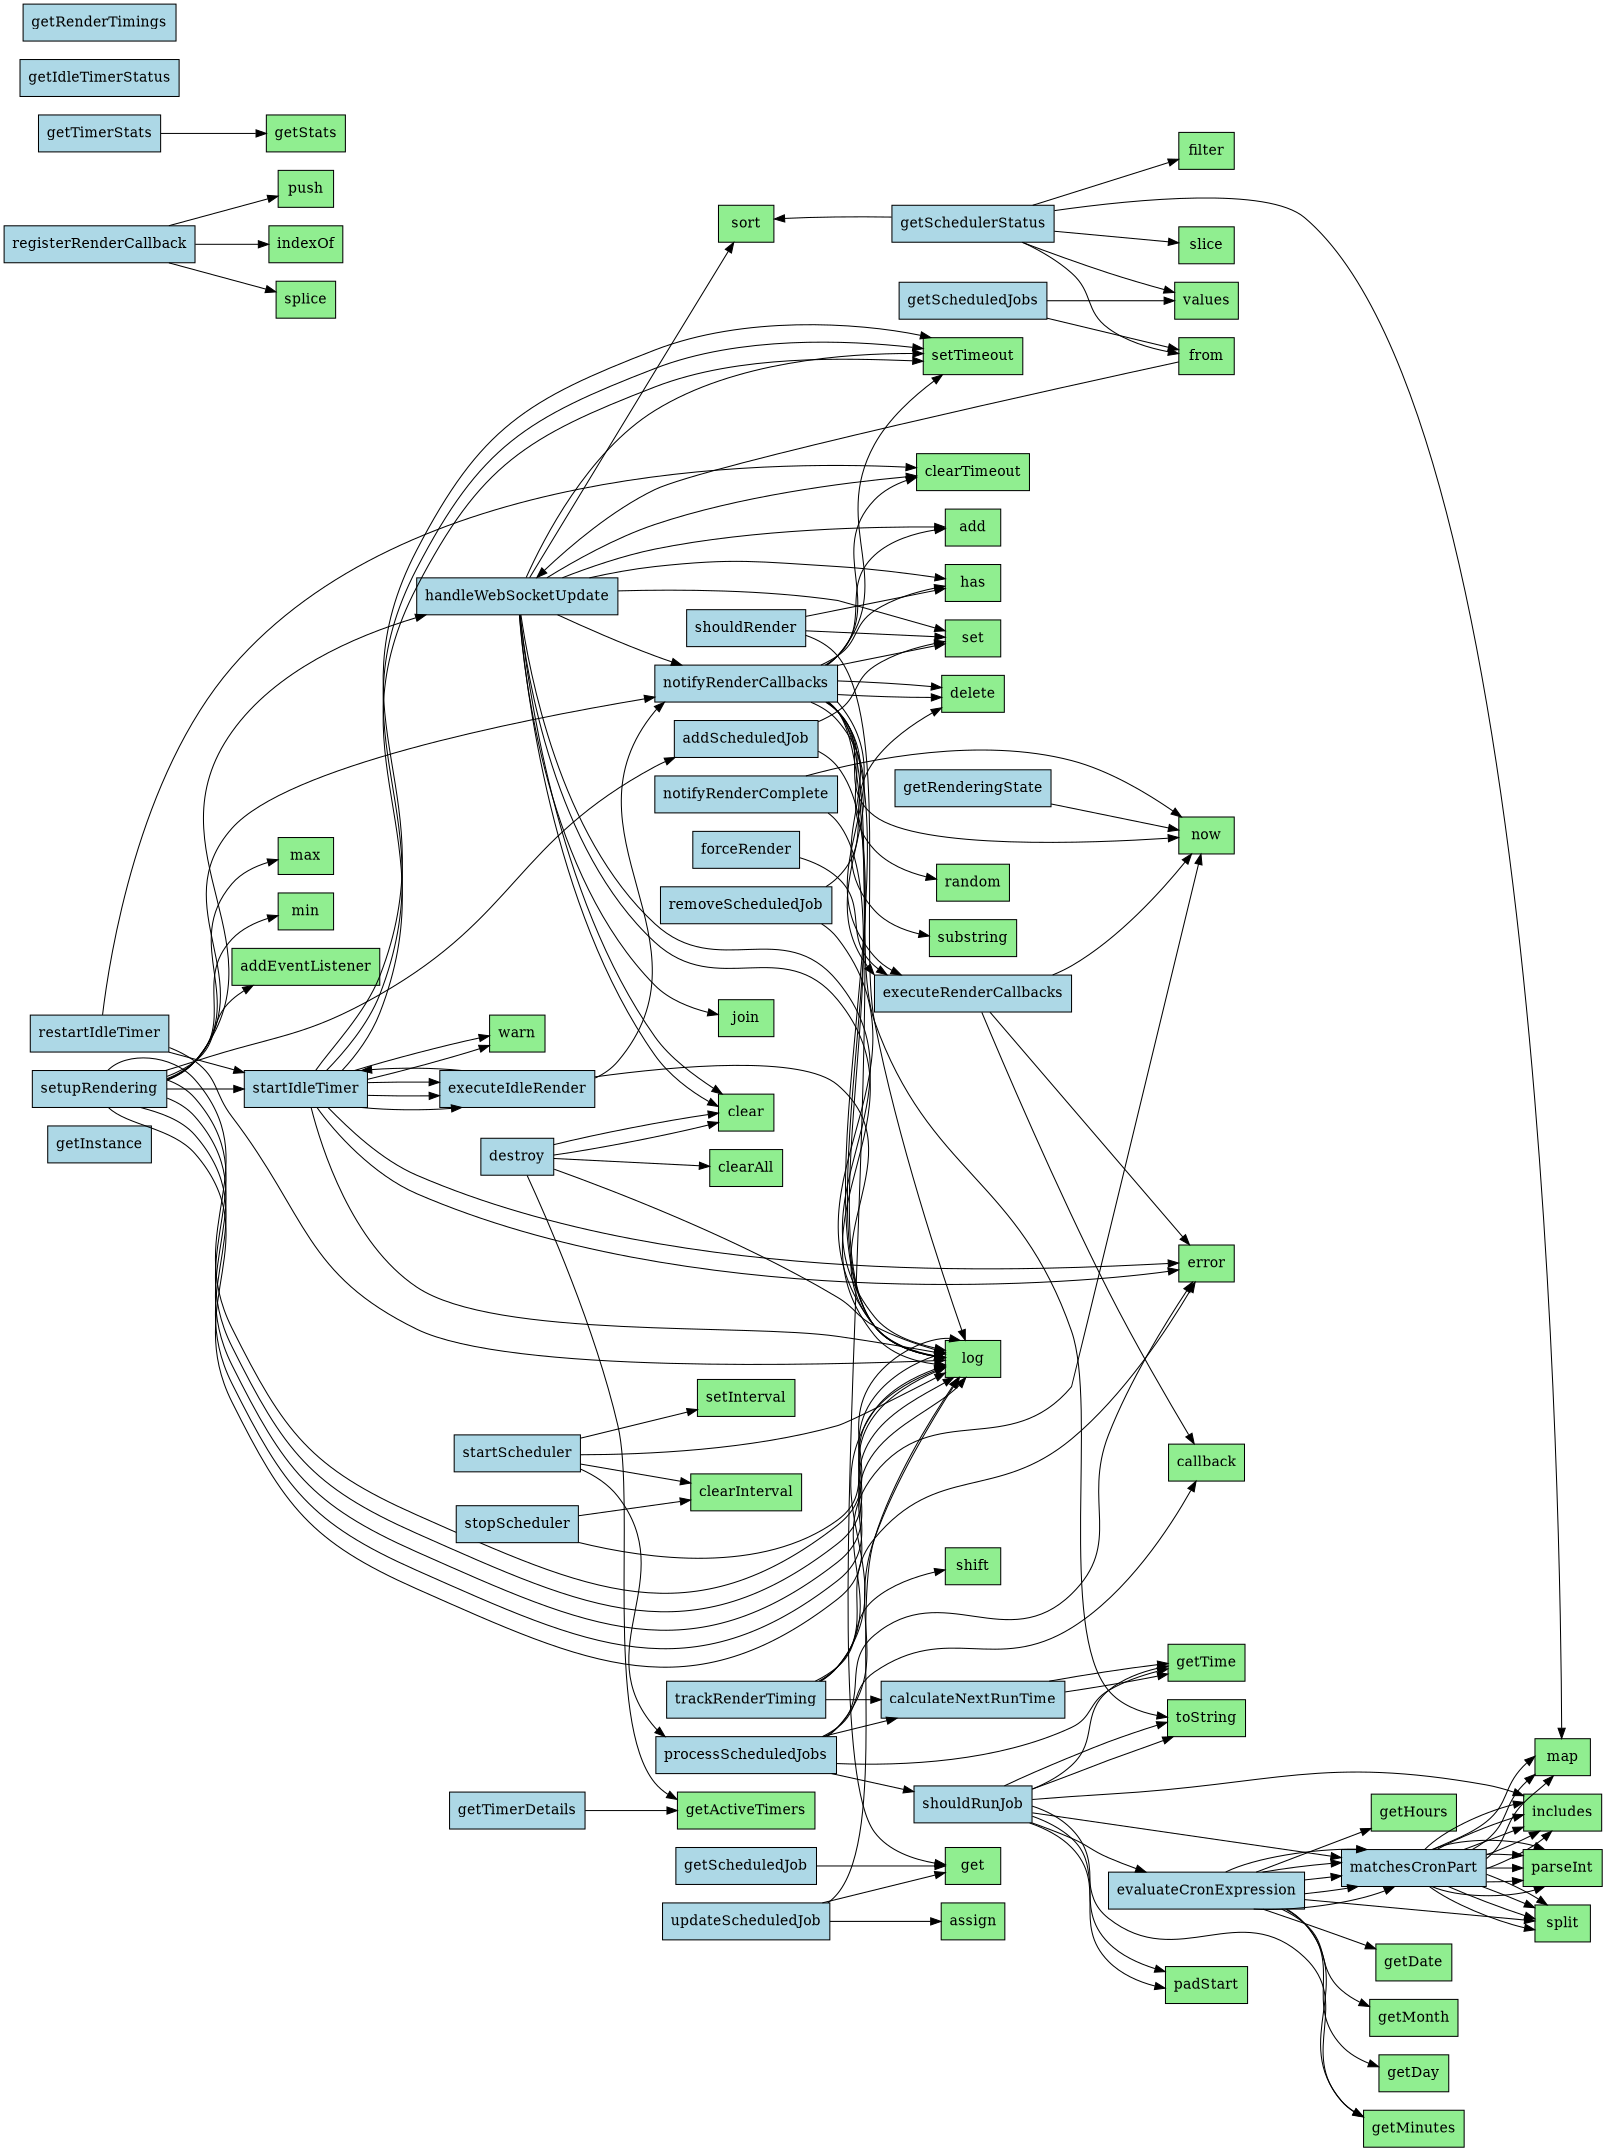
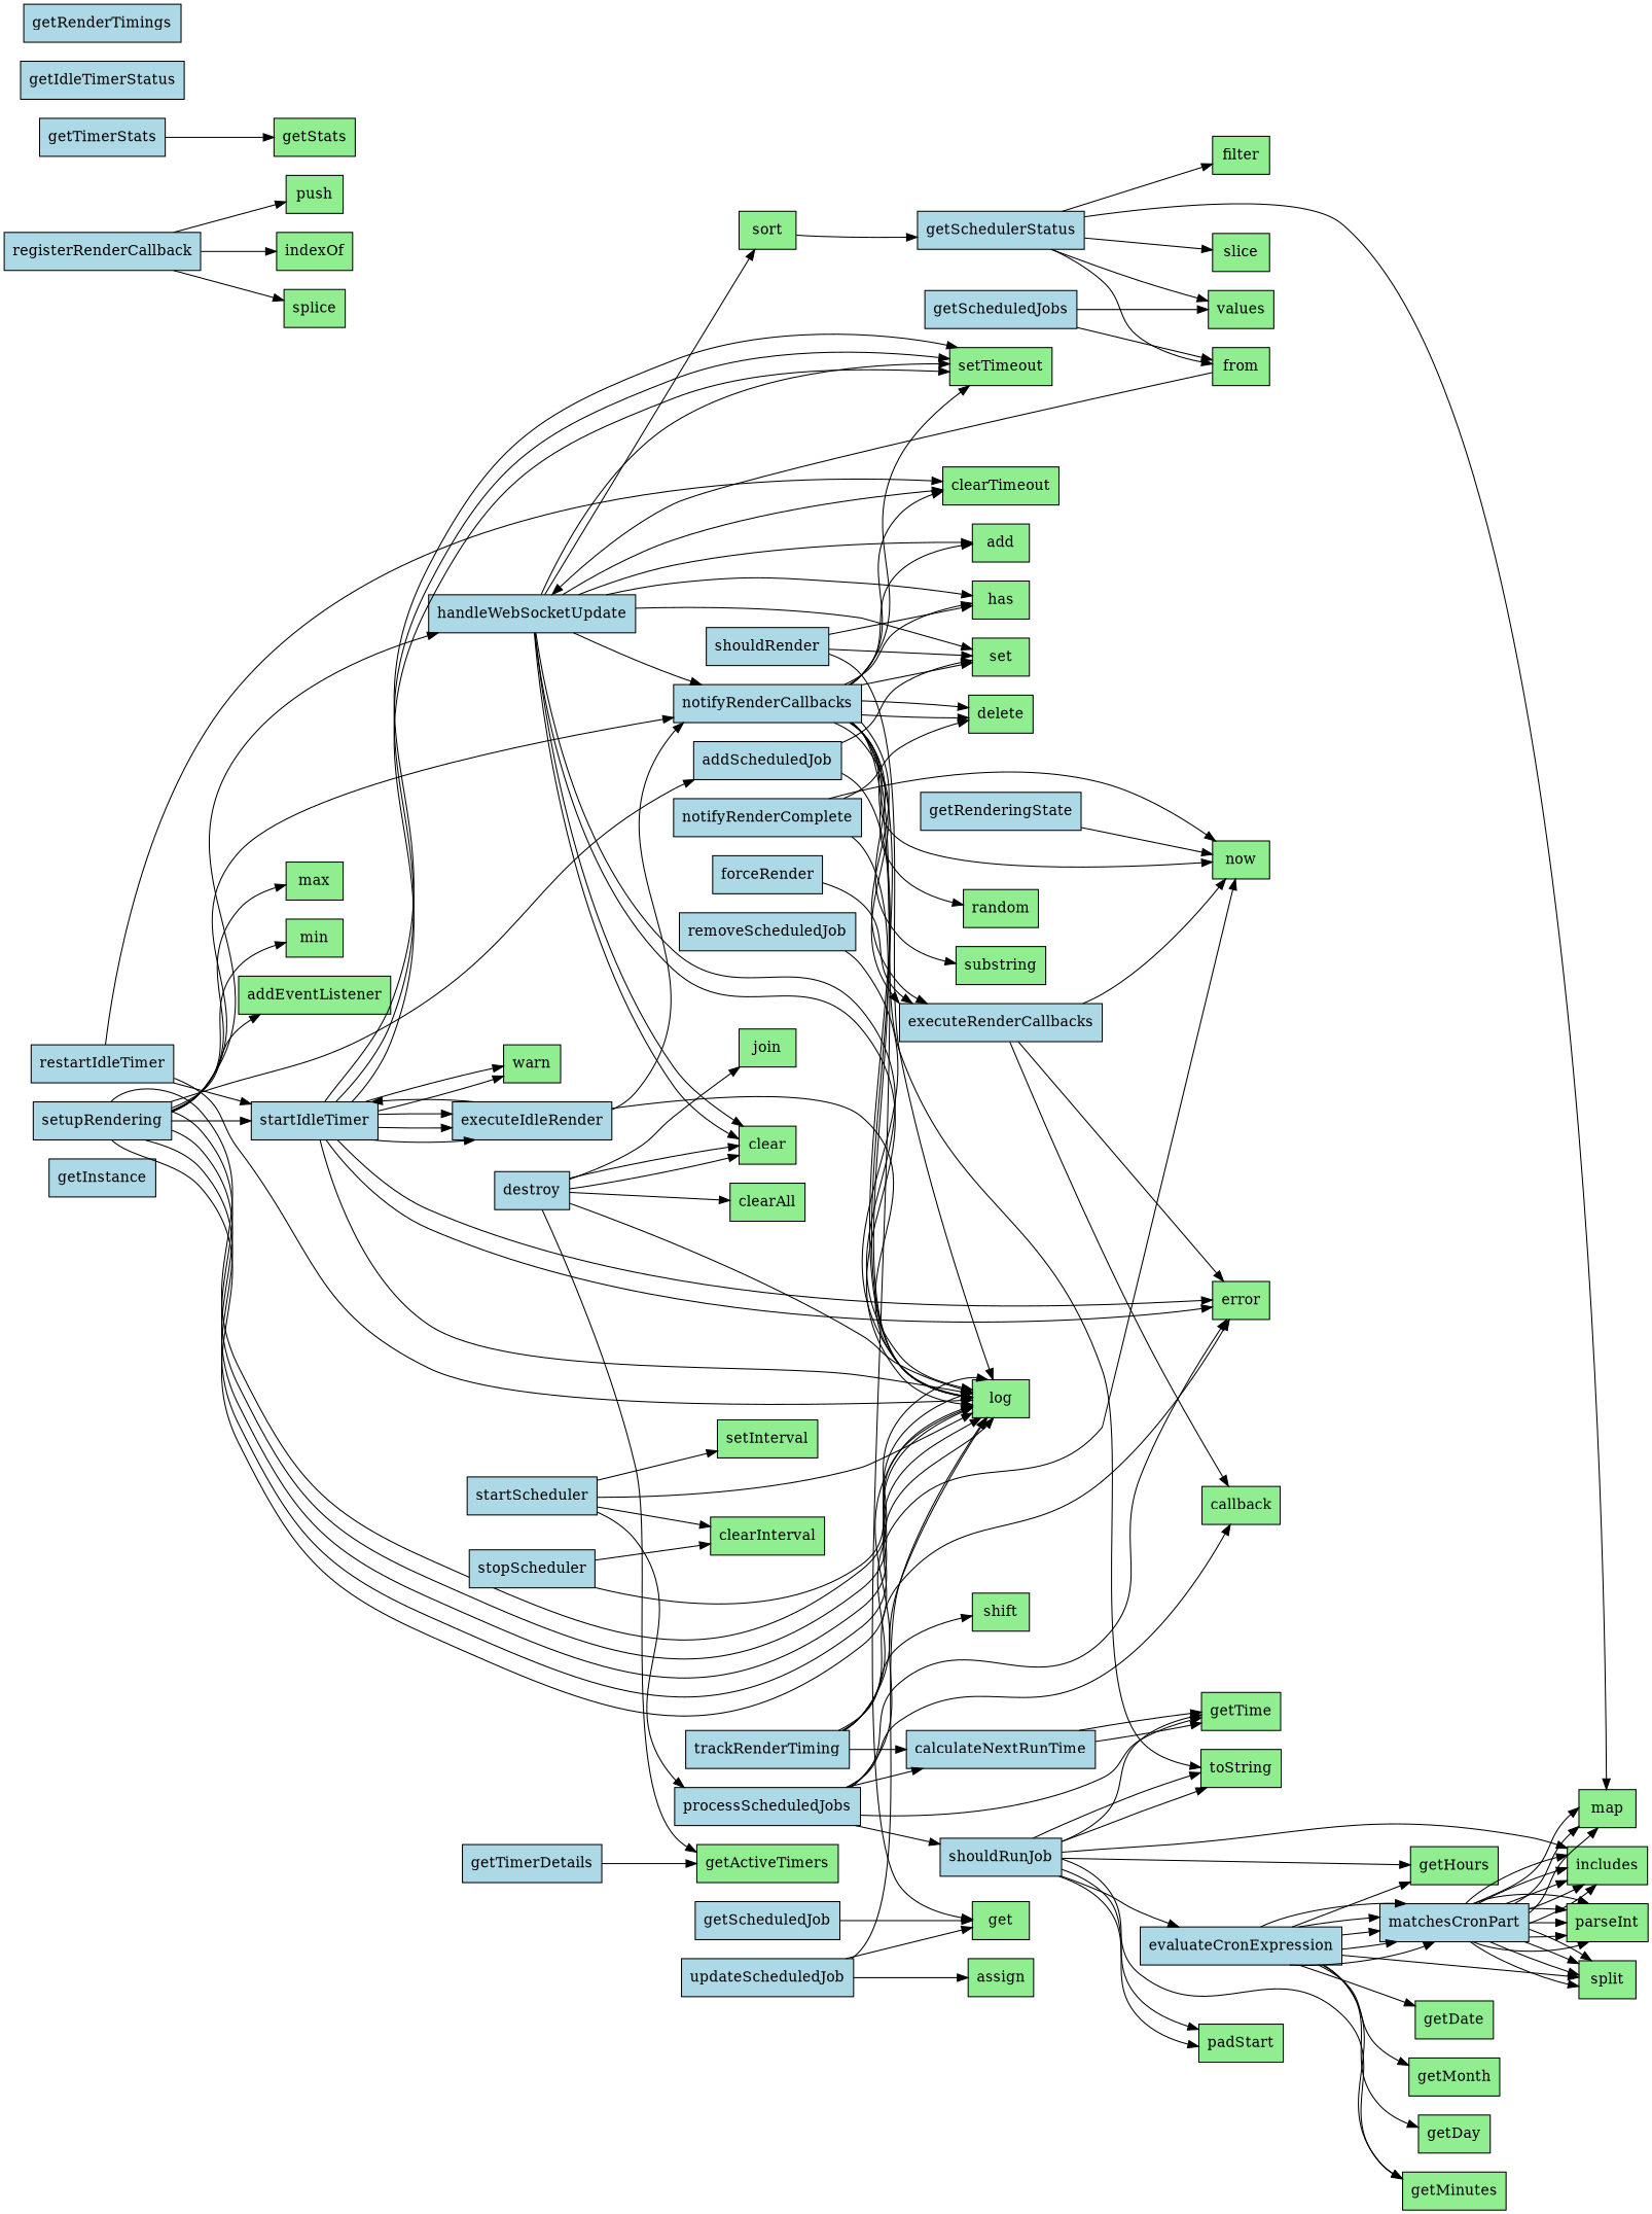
  digraph {
    rankdir=LR
    node [fillcolor=lightgreen shape=box style=filled]
    getInstance [fillcolor=lightblue]
    setupRendering [fillcolor=lightblue]
    handleWebSocketUpdate [fillcolor=lightblue]
    startIdleTimer [fillcolor=lightblue]
    notifyRenderCallbacks [fillcolor=lightblue]
    addScheduledJob [fillcolor=lightblue]
    log
    max
    min
    addEventListener
    add
    clearTimeout
    setTimeout
    join
    sort
    has
    clear
    set
    executeIdleRender [fillcolor=lightblue]
    warn
    error
    executeRenderCallbacks [fillcolor=lightblue]
    now
    substring
    toString
    random
    get
    delete
    from
    restartIdleTimer [fillcolor=lightblue]
    registerRenderCallback [fillcolor=lightblue]
    push
    indexOf
    splice
    callback
    forceRender [fillcolor=lightblue]
    shouldRender [fillcolor=lightblue]
    notifyRenderComplete [fillcolor=lightblue]
    startScheduler [fillcolor=lightblue]
    processScheduledJobs [fillcolor=lightblue]
    clearInterval
    setInterval
    shouldRunJob [fillcolor=lightblue]
    calculateNextRunTime [fillcolor=lightblue]
    getTime
    stopScheduler [fillcolor=lightblue]
    evaluateCronExpression [fillcolor=lightblue]
    getHours
    getMinutes
    padStart
    includes
    matchesCronPart [fillcolor=lightblue]
    split
    getDate
    getMonth
    getDay
    map
    parseInt
    removeScheduledJob [fillcolor=lightblue]
    updateScheduledJob [fillcolor=lightblue]
    assign
    getScheduledJobs [fillcolor=lightblue]
    values
    getScheduledJob [fillcolor=lightblue]
    destroy [fillcolor=lightblue]
    getActiveTimers
    clearAll
    getTimerStats [fillcolor=lightblue]
    getStats
    getTimerDetails [fillcolor=lightblue]
    getRenderingState [fillcolor=lightblue]
    getIdleTimerStatus [fillcolor=lightblue]
    getSchedulerStatus [fillcolor=lightblue]
    slice
    filter
    trackRenderTiming [fillcolor=lightblue]
    shift
    getRenderTimings [fillcolor=lightblue]
    setupRendering -> handleWebSocketUpdate
    setupRendering -> startIdleTimer
    setupRendering -> notifyRenderCallbacks
    setupRendering -> addScheduledJob
    setupRendering -> log
    setupRendering -> log
    setupRendering -> log
    setupRendering -> log
    setupRendering -> log
    setupRendering -> max
    setupRendering -> min
    setupRendering -> addEventListener
    handleWebSocketUpdate -> notifyRenderCallbacks
    handleWebSocketUpdate -> log
    handleWebSocketUpdate -> log
    handleWebSocketUpdate -> add
    handleWebSocketUpdate -> clearTimeout
    handleWebSocketUpdate -> setTimeout
-   handleWebSocketUpdate -> join
+   destroy -> join
    handleWebSocketUpdate -> sort
    handleWebSocketUpdate -> has
    handleWebSocketUpdate -> clear
    handleWebSocketUpdate -> clear
    handleWebSocketUpdate -> set
    startIdleTimer -> log
    startIdleTimer -> setTimeout
    startIdleTimer -> setTimeout
    startIdleTimer -> setTimeout
    startIdleTimer -> executeIdleRender
    startIdleTimer -> executeIdleRender
    startIdleTimer -> executeIdleRender
    startIdleTimer -> warn
    startIdleTimer -> warn
    startIdleTimer -> error
    startIdleTimer -> error
    notifyRenderCallbacks -> log
    notifyRenderCallbacks -> add
    notifyRenderCallbacks -> clearTimeout
    notifyRenderCallbacks -> setTimeout
    notifyRenderCallbacks -> has
    notifyRenderCallbacks -> set
    notifyRenderCallbacks -> executeRenderCallbacks
    notifyRenderCallbacks -> executeRenderCallbacks
    notifyRenderCallbacks -> now
    notifyRenderCallbacks -> substring
    notifyRenderCallbacks -> toString
    notifyRenderCallbacks -> random
    notifyRenderCallbacks -> get
    notifyRenderCallbacks -> delete
    notifyRenderCallbacks -> delete
    addScheduledJob -> log
    addScheduledJob -> set
    executeIdleRender -> startIdleTimer
    executeIdleRender -> notifyRenderCallbacks
    executeIdleRender -> log
    executeRenderCallbacks -> error
    executeRenderCallbacks -> now
    executeRenderCallbacks -> callback
    from -> handleWebSocketUpdate
    restartIdleTimer -> startIdleTimer
    restartIdleTimer -> log
    restartIdleTimer -> clearTimeout
    registerRenderCallback -> push
    registerRenderCallback -> indexOf
    registerRenderCallback -> splice
    forceRender -> executeRenderCallbacks
    shouldRender -> log
    shouldRender -> has
    shouldRender -> set
    notifyRenderComplete -> log
    notifyRenderComplete -> now
    startScheduler -> log
    startScheduler -> processScheduledJobs
    startScheduler -> clearInterval
    startScheduler -> setInterval
    processScheduledJobs -> log
    processScheduledJobs -> error
    processScheduledJobs -> callback
    processScheduledJobs -> shouldRunJob
    processScheduledJobs -> calculateNextRunTime
    processScheduledJobs -> getTime
    shouldRunJob -> toString
    shouldRunJob -> toString
    shouldRunJob -> getTime
    shouldRunJob -> evaluateCronExpression
-   shouldRunJob -> matchesCronPart
+   shouldRunJob -> getHours
    shouldRunJob -> getMinutes
    shouldRunJob -> padStart
    shouldRunJob -> padStart
    shouldRunJob -> includes
    calculateNextRunTime -> getTime
    calculateNextRunTime -> getTime
    stopScheduler -> log
    stopScheduler -> clearInterval
    evaluateCronExpression -> getHours
    evaluateCronExpression -> getMinutes
    evaluateCronExpression -> matchesCronPart
    evaluateCronExpression -> matchesCronPart
    evaluateCronExpression -> matchesCronPart
    evaluateCronExpression -> matchesCronPart
    evaluateCronExpression -> matchesCronPart
    evaluateCronExpression -> split
    evaluateCronExpression -> getDate
    evaluateCronExpression -> getMonth
    evaluateCronExpression -> getDay
    matchesCronPart -> includes
    matchesCronPart -> includes
    matchesCronPart -> includes
    matchesCronPart -> includes
    matchesCronPart -> includes
    matchesCronPart -> split
    matchesCronPart -> split
    matchesCronPart -> split
    matchesCronPart -> split
    matchesCronPart -> map
    matchesCronPart -> map
    matchesCronPart -> map
    matchesCronPart -> parseInt
    matchesCronPart -> parseInt
    matchesCronPart -> parseInt
    matchesCronPart -> parseInt
    matchesCronPart -> parseInt
    removeScheduledJob -> log
-   removeScheduledJob -> delete
+   notifyRenderComplete -> delete
    updateScheduledJob -> log
    updateScheduledJob -> get
    updateScheduledJob -> assign
    getScheduledJobs -> from
    getScheduledJobs -> values
    getScheduledJob -> get
    destroy -> log
    destroy -> clear
    destroy -> clear
    destroy -> getActiveTimers
    destroy -> clearAll
    getTimerStats -> getStats
    getTimerDetails -> getActiveTimers
    getRenderingState -> now
-   getSchedulerStatus -> sort
+   sort -> getSchedulerStatus
    getSchedulerStatus -> from
    getSchedulerStatus -> map
    getSchedulerStatus -> values
    getSchedulerStatus -> slice
    getSchedulerStatus -> filter
    trackRenderTiming -> log
    trackRenderTiming -> error
    trackRenderTiming -> now
    trackRenderTiming -> calculateNextRunTime
    trackRenderTiming -> shift
  }
